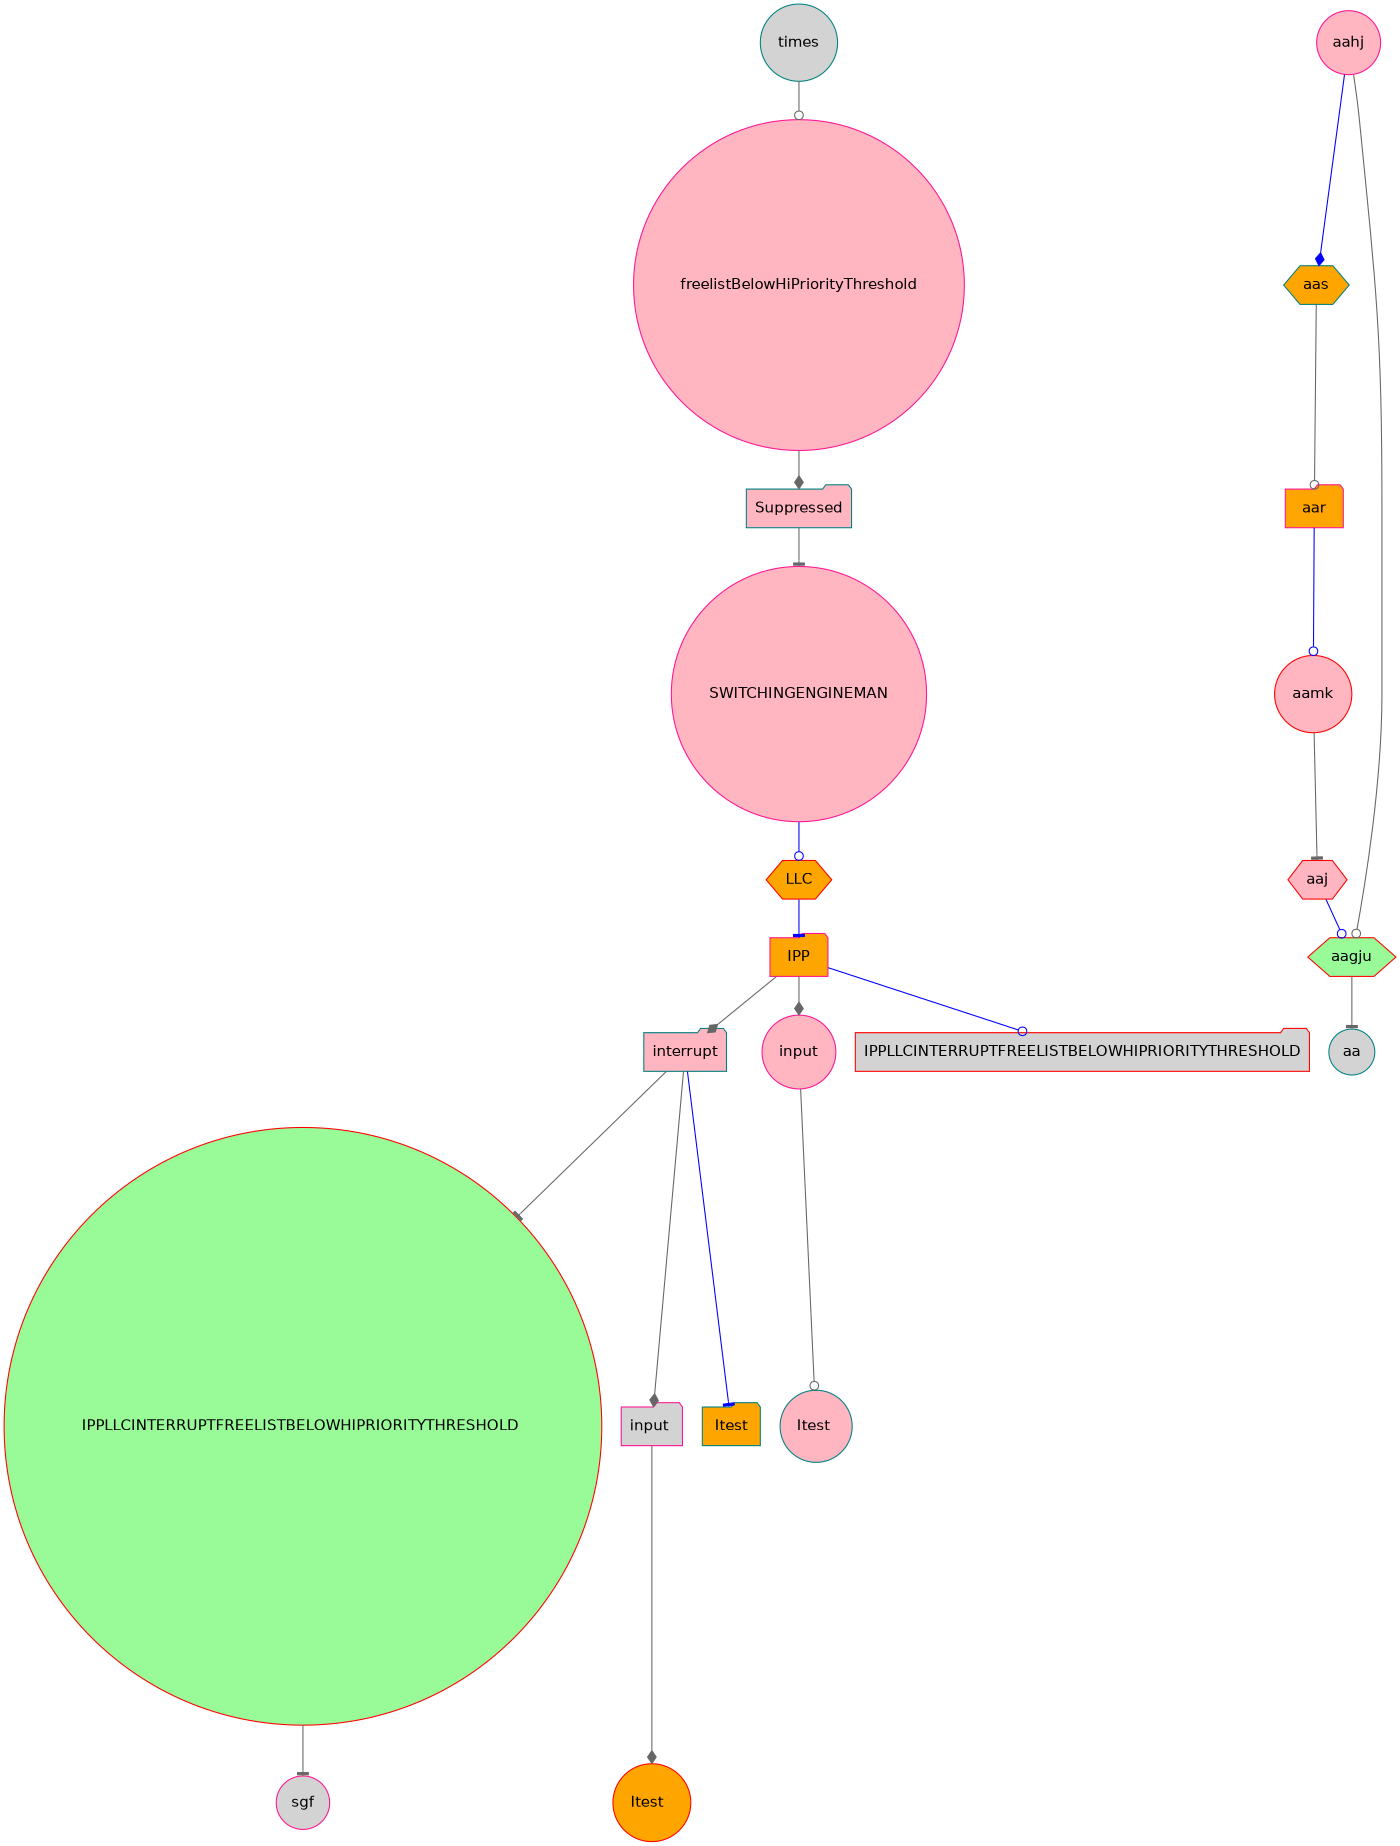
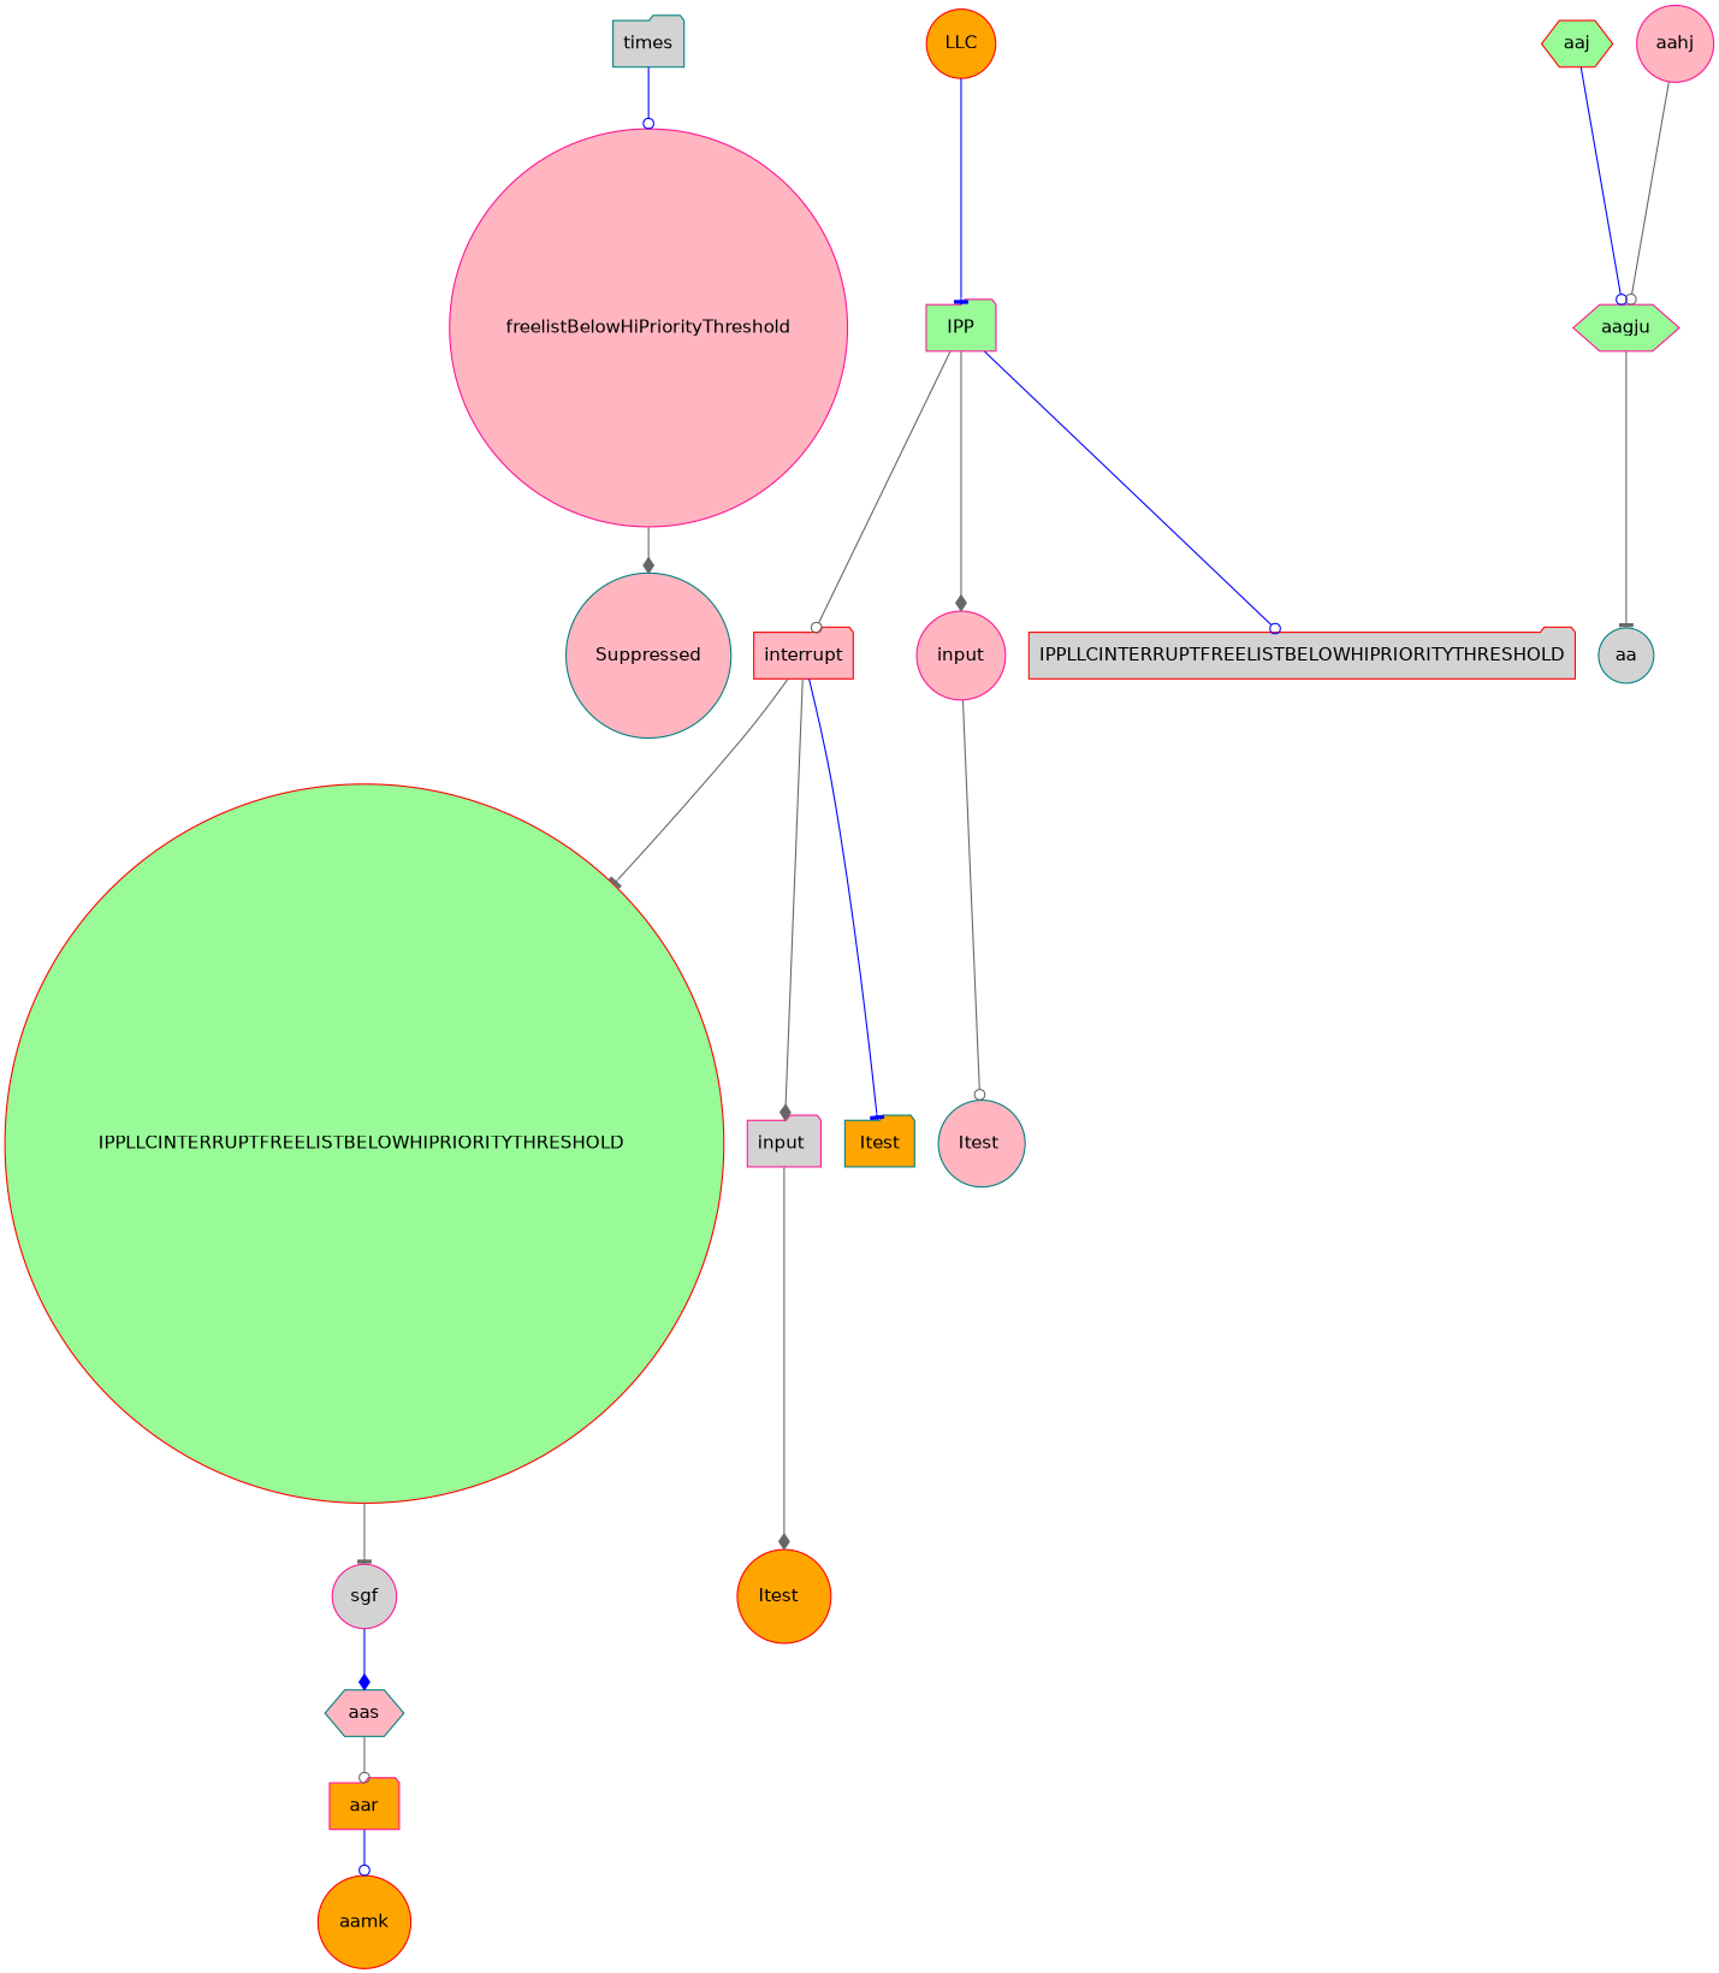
  strict digraph {
    fontname="DejaVu Sans"
    node [color=deeppink fillcolor=lightpink fontname="DejaVu Sans" shape=circle style=filled]
    edge [arrowhead=odot color=gray40 fontname="DejaVu Sans"]
-   Suppressed [color=teal shape=folder]
+   Suppressed [color=teal]
    freelistBelowHiPriorityThreshold
-   SWITCHINGENGINEMAN
-   LLC [color=red fillcolor=orange shape=hexagon]
-   times [color=teal fillcolor=lightgrey]
-   IPP [fillcolor=orange shape=folder]
-   interrupt [color=teal shape=folder]
+   LLC [color=red fillcolor=orange]
+   times [color=teal fillcolor=lightgrey shape=folder]
+   IPP [fillcolor=palegreen shape=folder]
+   interrupt [color=red shape=folder]
    input
    IPPLLCINTERRUPTFREELISTBELOWHIPRIORITYTHRESHOLD [color=red fillcolor=lightgrey shape=folder]
    "IPPLLCINTERRUPTFREELISTBELOWHIPRIORITYTHRESHOLD " [color=red fillcolor=palegreen]
    "input " [fillcolor=lightgrey shape=folder]
    Itest [color=teal fillcolor=orange shape=folder]
    "Itest " [color=teal]
    sgf [fillcolor=lightgrey]
    "Itest  " [color=red fillcolor=orange]
-   aas [color=teal fillcolor=orange shape=hexagon]
+   aas [color=teal shape=hexagon]
    aar [fillcolor=orange shape=folder]
-   aamk [color=red]
-   aaj [color=red shape=hexagon]
-   aagju [color=red fillcolor=palegreen shape=hexagon]
+   aamk [color=red fillcolor=orange]
+   aaj [color=red fillcolor=palegreen shape=hexagon]
+   aagju [fillcolor=palegreen shape=hexagon]
    aahj
    aa [color=teal fillcolor=lightgrey]
-   Suppressed -> SWITCHINGENGINEMAN [arrowhead=tee]
    freelistBelowHiPriorityThreshold -> Suppressed [arrowhead=diamond]
-   SWITCHINGENGINEMAN -> LLC [color=blue]
    LLC -> IPP [arrowhead=tee color=blue]
-   times -> freelistBelowHiPriorityThreshold
-   IPP -> interrupt [arrowhead=diamond]
+   times -> freelistBelowHiPriorityThreshold [color=blue]
+   IPP -> interrupt
    IPP -> input [arrowhead=diamond]
    IPP -> IPPLLCINTERRUPTFREELISTBELOWHIPRIORITYTHRESHOLD [color=blue]
    interrupt -> "IPPLLCINTERRUPTFREELISTBELOWHIPRIORITYTHRESHOLD " [arrowhead=tee]
    interrupt -> "input " [arrowhead=diamond]
    interrupt -> Itest [arrowhead=tee color=blue]
    input -> "Itest "
    "IPPLLCINTERRUPTFREELISTBELOWHIPRIORITYTHRESHOLD " -> sgf [arrowhead=tee]
    "input " -> "Itest  " [arrowhead=diamond]
-   aahj -> aas [arrowhead=diamond color=blue]
+   sgf -> aas [arrowhead=diamond color=blue]
    aas -> aar
    aar -> aamk [color=blue]
-   aamk -> aaj [arrowhead=tee]
    aaj -> aagju [color=blue]
    aagju -> aa [arrowhead=tee]
    aahj -> aagju
  }
